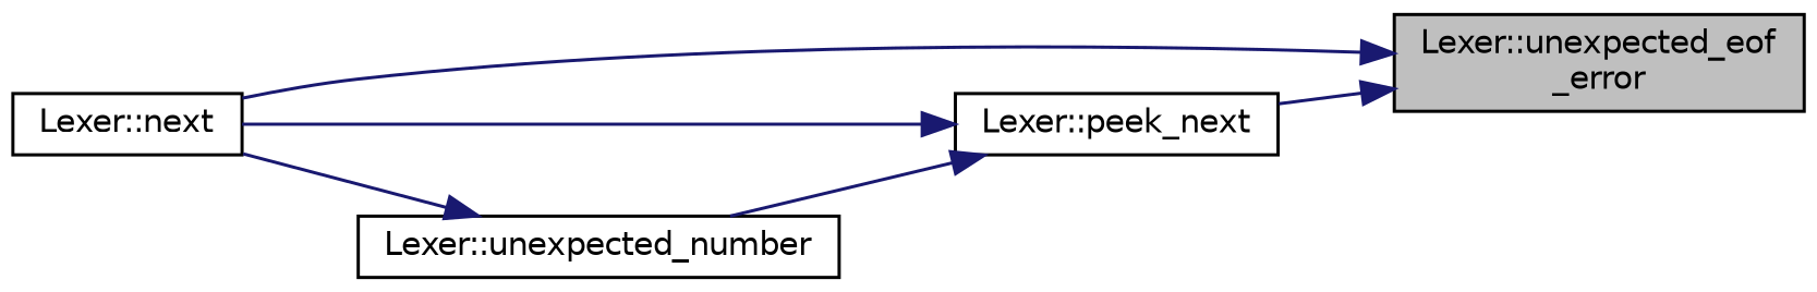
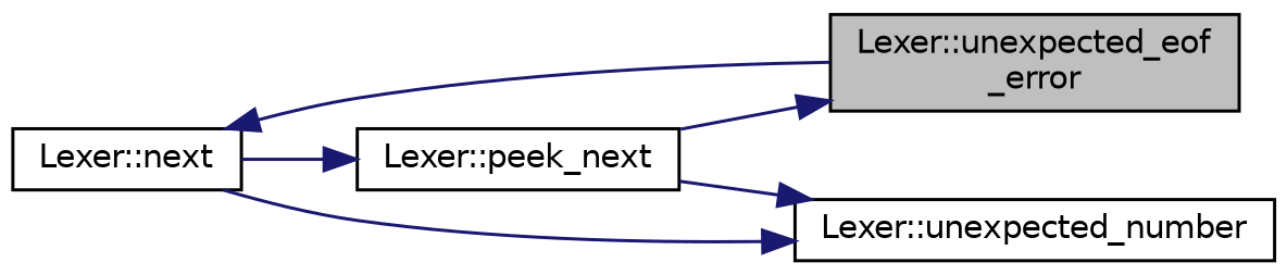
  digraph {
    rankdir=RL
    node [color=black fillcolor=white fontname=Helvetica fontsize=10 shape=record style=filled]
    edge [color=midnightblue dir=back fontname=Helvetica fontsize=10 labelfontname=Helvetica labelfontsize=10 style=solid]
    n1 [fillcolor=grey75 fontcolor=black height=0.2 label="Lexer::unexpected_eof\l_error" width=0.4]
    n2 [height=0.2 label="Lexer::next" width=0.4]
    n3 [height=0.2 label="Lexer::peek_next" width=0.4]
    n4 [height=0.2 label="Lexer::unexpected_number" width=0.4]
-   n1 -> n2
+   n2 -> n1
    n1 -> n3
    n3 -> n2
-   n3 -> n4
+   n4 -> n3
    n4 -> n2
  }
